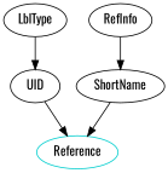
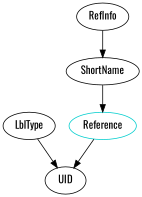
  digraph {
    fontname=Oswald
    node [fontname=Oswald]
    edge [fontname=Oswald]
    n1 [color=cyan3 label=Reference shape=oval]
    UID
    LblType
    ShortName
    RefInfo
-   UID -> n1
+   n1 -> UID
    LblType -> UID
    ShortName -> n1
    RefInfo -> ShortName
  }
